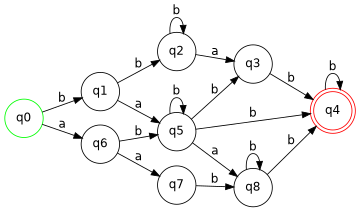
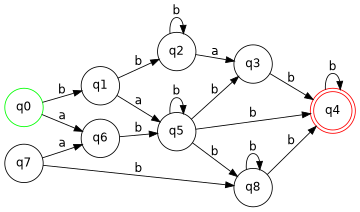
  digraph {
    fontname="DejaVu Sans"
    rankdir=LR
    node [fontname="DejaVu Sans" shape=circle]
    edge [fontname="DejaVu Sans"]
    q4 [color=red shape=doublecircle]
    q0 [color=green]
    q1
    q6
    q2
    q5
    q7
    q3
    q8
    q4 -> q4 [label=b]
    q0 -> q1 [label=b]
    q0 -> q6 [label=a]
    q1 -> q2 [label=b]
    q1 -> q5 [label=a]
    q6 -> q5 [label=b]
-   q6 -> q7 [label=a]
+   q7 -> q6 [label=a]
    q2 -> q2 [label=b]
    q2 -> q3 [label=a]
    q5 -> q4 [label=b]
    q5 -> q5 [label=b]
    q5 -> q3 [label=b]
-   q5 -> q8 [label=a]
+   q5 -> q8 [label=b]
    q7 -> q8 [label=b]
    q3 -> q4 [label=b]
    q8 -> q4 [label=b]
    q8 -> q8 [label=b]
  }
